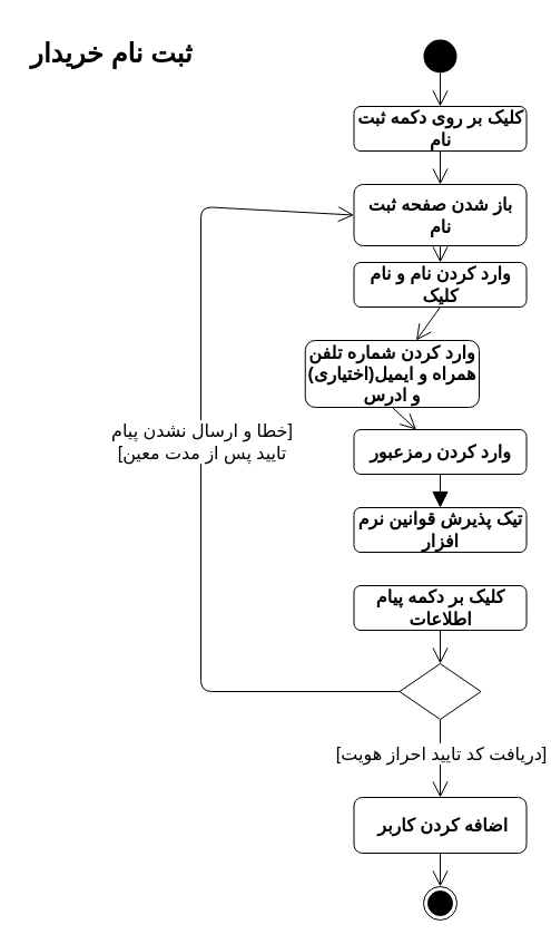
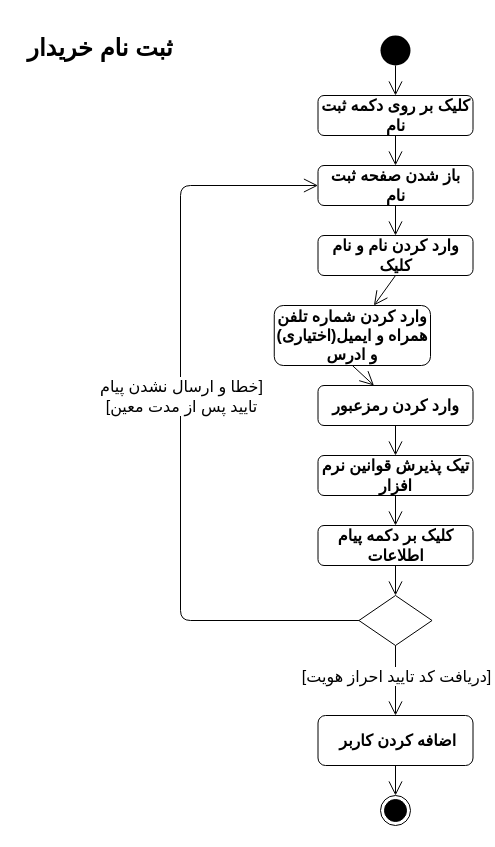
  <mxCell id="0" />
  <mxCell id="1" parent="0" />
  <mxCell id="2" value="" style="ellipse;fillColor=#000000;strokeColor=none;fontSize=15;" parent="1" vertex="1"><mxGeometry x="380" y="35" width="30" height="30" as="geometry" /></mxCell>
  <mxCell id="3" value="" style="endArrow=open;endFill=1;endSize=12;html=1;fontSize=15;exitX=0.5;exitY=1;exitDx=0;exitDy=0;" parent="1" source="2" target="4" edge="1"><mxGeometry width="160" relative="1" as="geometry"><mxPoint x="340" y="295" as="sourcePoint" /><mxPoint x="395" y="95" as="targetPoint" /></mxGeometry></mxCell>
  <mxCell id="4" value="کلیک بر روی دکمه ثبت نام" style="shape=rect;html=1;rounded=1;whiteSpace=wrap;align=center;fontStyle=1;fontSize=16;" parent="1" vertex="1"><mxGeometry x="317.5" y="95" width="155" height="40" as="geometry" /></mxCell>
  <mxCell id="5" value="" style="endArrow=open;endFill=1;endSize=12;html=1;fontSize=15;exitX=0.5;exitY=1;exitDx=0;exitDy=0;" parent="1" source="4" target="6" edge="1"><mxGeometry width="160" relative="1" as="geometry"><mxPoint x="395" y="155" as="sourcePoint" /><mxPoint x="395" y="185" as="targetPoint" /></mxGeometry></mxCell>
- <mxCell id="6" value="باز شدن صفحه ثبت نام" style="shape=rect;html=1;rounded=1;whiteSpace=wrap;align=center;fontStyle=1;fontSize=16;" parent="1" vertex="1"><mxGeometry x="317.5" y="165" width="155" height="55" as="geometry" /></mxCell>
+ <mxCell id="6" value="باز شدن صفحه ثبت نام" style="shape=rect;html=1;rounded=1;whiteSpace=wrap;align=center;fontStyle=1;fontSize=16;" parent="1" vertex="1"><mxGeometry x="317.5" y="165" width="155" height="40" as="geometry" /></mxCell>
  <mxCell id="7" value="" style="endArrow=open;endFill=1;endSize=12;html=1;fontSize=15;exitX=0.5;exitY=1;exitDx=0;exitDy=0;" parent="1" source="6" target="8" edge="1"><mxGeometry width="160" relative="1" as="geometry"><mxPoint x="350" y="225" as="sourcePoint" /><mxPoint x="395" y="245" as="targetPoint" /></mxGeometry></mxCell>
  <mxCell id="8" value="وارد کردن نام و نام کلیک" style="shape=rect;html=1;rounded=1;whiteSpace=wrap;align=center;fontStyle=1;fontSize=16;" parent="1" vertex="1"><mxGeometry x="317.5" y="235" width="155" height="40" as="geometry" /></mxCell>
  <mxCell id="9" value="" style="endArrow=open;endFill=1;endSize=12;html=1;fontSize=15;exitX=0.5;exitY=1;exitDx=0;exitDy=0;" parent="1" source="8" target="10" edge="1"><mxGeometry width="160" relative="1" as="geometry"><mxPoint x="395" y="315" as="sourcePoint" /><mxPoint x="395" y="345" as="targetPoint" /></mxGeometry></mxCell>
  <mxCell id="10" value="وارد کردن شماره تلفن همراه و ایمیل(اختیاری) و ادرس" style="shape=rect;html=1;rounded=1;whiteSpace=wrap;align=center;fontStyle=1;fontSize=16;" parent="1" vertex="1"><mxGeometry x="273.75" y="305" width="156.25" height="60" as="geometry" /></mxCell>
  <mxCell id="11" value="" style="endArrow=open;endFill=1;endSize=12;html=1;fontSize=15;exitX=0.5;exitY=1;exitDx=0;exitDy=0;" parent="1" source="10" target="12" edge="1"><mxGeometry width="160" relative="1" as="geometry"><mxPoint x="387.5" y="375" as="sourcePoint" /><mxPoint x="387.5" y="405" as="targetPoint" /></mxGeometry></mxCell>
  <mxCell id="12" value="وارد کردن رمزعبور" style="shape=rect;html=1;rounded=1;whiteSpace=wrap;align=center;fontStyle=1;fontSize=16;" parent="1" vertex="1"><mxGeometry x="317.5" y="385" width="155" height="40" as="geometry" /></mxCell>
- <mxCell id="13" value="" style="endArrow=block;endFill=1;endSize=12;html=1;fontSize=15;exitX=0.5;exitY=1;exitDx=0;exitDy=0;exitPerimeter=0;" parent="1" source="12" target="14" edge="1"><mxGeometry width="160" relative="1" as="geometry"><mxPoint x="395" y="435" as="sourcePoint" /><mxPoint x="387.5" y="485" as="targetPoint" /></mxGeometry></mxCell>
+ <mxCell id="13" value="" style="endArrow=open;endFill=1;endSize=12;html=1;fontSize=15;exitX=0.5;exitY=1;exitDx=0;exitDy=0;exitPerimeter=0;" parent="1" source="12" target="14" edge="1"><mxGeometry width="160" relative="1" as="geometry"><mxPoint x="395" y="435" as="sourcePoint" /><mxPoint x="387.5" y="485" as="targetPoint" /></mxGeometry></mxCell>
  <mxCell id="14" value="تیک پذیرش قوانین نرم افزار" style="shape=rect;html=1;rounded=1;whiteSpace=wrap;align=center;fontStyle=1;fontSize=16;" parent="1" vertex="1"><mxGeometry x="317.5" y="455" width="155" height="40" as="geometry" /></mxCell>
+ <mxCell id="15" value="" style="endArrow=open;endFill=1;endSize=12;html=1;fontSize=15;exitX=0.5;exitY=1;exitDx=0;exitDy=0;" parent="1" source="14" target="16" edge="1"><mxGeometry width="160" relative="1" as="geometry"><mxPoint x="391.25" y="505" as="sourcePoint" /><mxPoint x="383.75" y="565" as="targetPoint" /></mxGeometry></mxCell>
  <mxCell id="16" value="کلیک بر دکمه پیام اطلاعات" style="shape=rect;html=1;rounded=1;whiteSpace=wrap;align=center;fontStyle=1;fontSize=16;" parent="1" vertex="1"><mxGeometry x="317.5" y="525" width="155" height="40" as="geometry" /></mxCell>
  <mxCell id="17" value="" style="rhombus;fontSize=16;" parent="1" vertex="1"><mxGeometry x="358.44" y="595" width="73.12" height="50" as="geometry" /></mxCell>
  <mxCell id="18" value="" style="endArrow=open;endFill=1;endSize=12;html=1;fontSize=16;exitX=0.5;exitY=1;exitDx=0;exitDy=0;entryX=0.5;entryY=0;entryDx=0;entryDy=0;" parent="1" source="16" target="17" edge="1"><mxGeometry width="160" relative="1" as="geometry"><mxPoint x="340" y="655" as="sourcePoint" /><mxPoint x="500" y="655" as="targetPoint" /></mxGeometry></mxCell>
  <mxCell id="19" value="" style="endArrow=open;endFill=1;endSize=12;html=1;fontSize=16;exitX=0;exitY=0.5;exitDx=0;exitDy=0;entryX=0;entryY=0.5;entryDx=0;entryDy=0;" parent="1" source="17" target="6" edge="1"><mxGeometry width="160" relative="1" as="geometry"><mxPoint x="60" y="555" as="sourcePoint" /><mxPoint x="180" y="185" as="targetPoint" /><Array as="points"><mxPoint x="180" y="620" /><mxPoint x="180" y="185" /></Array></mxGeometry></mxCell>
  <mxCell id="20" value="&lt;div&gt;خطا و ارسال نشدن پیام]&lt;/div&gt;&lt;div&gt;[تایید پس از مدت معین&lt;/div&gt;" style="edgeLabel;html=1;align=center;verticalAlign=middle;resizable=0;points=[];fontSize=16;" parent="19" vertex="1" connectable="0"><mxGeometry x="-0.669" y="1" relative="1" as="geometry"><mxPoint x="-54.44" y="-226" as="offset" /></mxGeometry></mxCell>
  <mxCell id="21" value="" style="endArrow=open;endFill=1;endSize=12;html=1;fontSize=15;exitX=0.5;exitY=1;exitDx=0;exitDy=0;" parent="1" source="17" target="23" edge="1"><mxGeometry width="160" relative="1" as="geometry"><mxPoint x="391.88" y="665" as="sourcePoint" /><mxPoint x="380.63" y="735" as="targetPoint" /></mxGeometry></mxCell>
  <mxCell id="22" value="[دریافت کد تایید احراز هویت]" style="edgeLabel;html=1;align=center;verticalAlign=middle;resizable=0;points=[];fontSize=16;" parent="21" vertex="1" connectable="0"><mxGeometry x="-0.4" y="2" relative="1" as="geometry"><mxPoint x="-2" y="9" as="offset" /></mxGeometry></mxCell>
  <mxCell id="23" value="&amp;nbsp;اضافه کردن کاربر" style="shape=rect;html=1;rounded=1;whiteSpace=wrap;align=center;fontStyle=1;fontSize=16;" parent="1" vertex="1"><mxGeometry x="317.5" y="715" width="155" height="50" as="geometry" /></mxCell>
  <mxCell id="24" value="" style="endArrow=open;endFill=1;endSize=12;html=1;fontSize=15;exitX=0.5;exitY=1;exitDx=0;exitDy=0;entryX=0.5;entryY=0;entryDx=0;entryDy=0;" parent="1" source="23" target="25" edge="1"><mxGeometry width="160" relative="1" as="geometry"><mxPoint x="395" y="875" as="sourcePoint" /><mxPoint x="397" y="945" as="targetPoint" /><Array as="points" /></mxGeometry></mxCell>
  <mxCell id="25" value="" style="ellipse;html=1;shape=endState;fillColor=#000000;strokeColor=#000000;fontSize=16;" parent="1" vertex="1"><mxGeometry x="380" y="795" width="30" height="30" as="geometry" /></mxCell>
  <mxCell id="26" value="&lt;font style=&quot;font-size: 24px&quot;&gt;&lt;b&gt;ثبت نام خریدار&lt;/b&gt;&lt;br&gt;&lt;/font&gt;" style="text;html=1;strokeColor=none;fillColor=none;align=center;verticalAlign=middle;whiteSpace=wrap;rounded=0;" parent="1" vertex="1"><mxGeometry x="20" y="20" width="160" height="55" as="geometry" /></mxCell>
